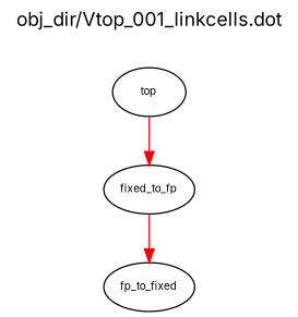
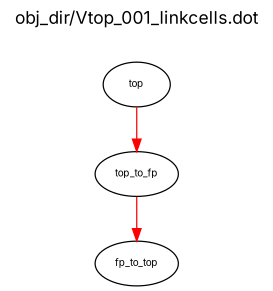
  digraph {
    fontname=Inter
    label="obj_dir/Vtop_001_linkcells.dot"
    labeljust=l
    labelloc=t
    rankdir=TB
    node [color=black fontname=Inter fontsize=8]
    edge [color=red fontname=Inter fontsize=8 weight=1]
    n1 [label=top]
-   n2 [label=fixed_to_fp]
-   n3 [label=fp_to_fixed]
+   n2 [label=top_to_fp]
+   n3 [label=fp_to_top]
    n1 -> n2
    n2 -> n3
  }
